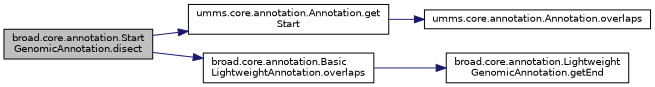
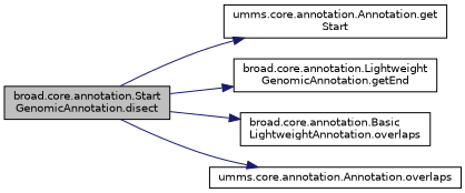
  digraph {
    rankdir=LR
    node [color=black fillcolor=white fontname=Helvetica fontsize=10 shape=record style=filled]
    edge [color=midnightblue fontname=Helvetica fontsize=10 labelfontname=Helvetica labelfontsize=10 style=solid]
    n1 [fillcolor=grey75 fontcolor=black height=0.2 label="broad.core.annotation.Start\lGenomicAnnotation.disect" width=0.4]
    n2 [height=0.2 label="umms.core.annotation.Annotation.get\lStart" width=0.4]
    n3 [height=0.2 label="broad.core.annotation.Lightweight\lGenomicAnnotation.getEnd" width=0.4]
    n4 [height=0.2 label="broad.core.annotation.Basic\lLightweightAnnotation.overlaps" width=0.4]
    n5 [height=0.2 label="umms.core.annotation.Annotation.overlaps" width=0.4]
    n1 -> n2
-   n4 -> n3
+   n1 -> n3
    n1 -> n4
-   n2 -> n5
+   n1 -> n5
  }
